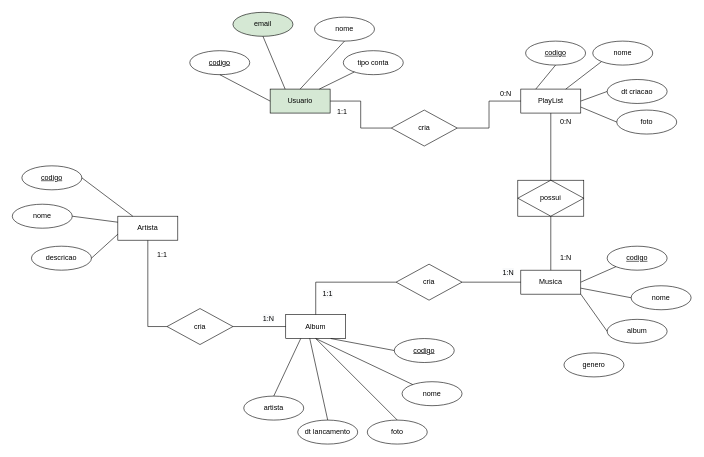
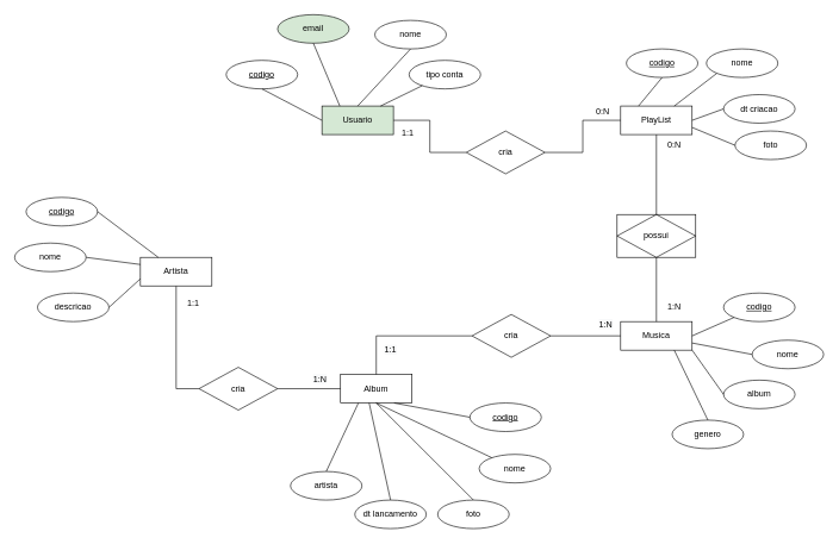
  <mxCell id="0" />
  <mxCell id="1" parent="0" />
  <mxCell id="2" value="Musica" style="whiteSpace=wrap;html=1;align=center;" parent="1" vertex="1"><mxGeometry x="868" y="450" width="100" height="40" as="geometry" /></mxCell>
  <mxCell id="3" value="Album" style="whiteSpace=wrap;html=1;align=center;" parent="1" vertex="1"><mxGeometry x="476" y="524" width="100" height="40" as="geometry" /></mxCell>
  <mxCell id="4" style="edgeStyle=orthogonalEdgeStyle;rounded=0;orthogonalLoop=1;jettySize=auto;html=1;entryX=0.5;entryY=0;entryDx=0;entryDy=0;endArrow=none;endFill=0;" parent="1" source="5" target="27" edge="1"><mxGeometry relative="1" as="geometry"><mxPoint x="918" y="292" as="targetPoint" /></mxGeometry></mxCell>
  <mxCell id="5" value="PlayList" style="whiteSpace=wrap;html=1;align=center;" parent="1" vertex="1"><mxGeometry x="868" y="148" width="100" height="40" as="geometry" /></mxCell>
  <mxCell id="6" style="edgeStyle=orthogonalEdgeStyle;rounded=0;orthogonalLoop=1;jettySize=auto;html=1;entryX=0;entryY=0.5;entryDx=0;entryDy=0;endArrow=none;endFill=0;" parent="1" source="7" target="17" edge="1"><mxGeometry relative="1" as="geometry"><mxPoint x="620" y="168" as="targetPoint" /></mxGeometry></mxCell>
  <mxCell id="7" value="Usuario" style="whiteSpace=wrap;html=1;align=center;fillColor=#d5e8d4;" parent="1" vertex="1"><mxGeometry x="450" y="148" width="100" height="40" as="geometry" /></mxCell>
  <mxCell id="8" value="nome" style="ellipse;whiteSpace=wrap;html=1;align=center;" parent="1" vertex="1"><mxGeometry x="524" y="28" width="100" height="40" as="geometry" /></mxCell>
  <mxCell id="9" value="codigo" style="ellipse;whiteSpace=wrap;html=1;align=center;fontStyle=4;" parent="1" vertex="1"><mxGeometry x="316" y="84" width="100" height="40" as="geometry" /></mxCell>
  <mxCell id="10" value="codigo" style="ellipse;whiteSpace=wrap;html=1;align=center;fontStyle=4;" parent="1" vertex="1"><mxGeometry x="876" y="68" width="100" height="40" as="geometry" /></mxCell>
  <mxCell id="11" value="codigo" style="ellipse;whiteSpace=wrap;html=1;align=center;fontStyle=4;" parent="1" vertex="1"><mxGeometry x="1012" y="410" width="100" height="40" as="geometry" /></mxCell>
  <mxCell id="12" value="" style="endArrow=none;html=1;rounded=0;exitX=0.5;exitY=1;exitDx=0;exitDy=0;entryX=0;entryY=0.5;entryDx=0;entryDy=0;" parent="1" source="9" target="7" edge="1"><mxGeometry relative="1" as="geometry"><mxPoint x="650" y="278" as="sourcePoint" /><mxPoint x="810" y="278" as="targetPoint" /></mxGeometry></mxCell>
  <mxCell id="13" value="" style="endArrow=none;html=1;rounded=0;exitX=0.5;exitY=1;exitDx=0;exitDy=0;entryX=0.5;entryY=0;entryDx=0;entryDy=0;" parent="1" source="8" target="7" edge="1"><mxGeometry relative="1" as="geometry"><mxPoint x="550" y="118" as="sourcePoint" /><mxPoint x="485" y="158" as="targetPoint" /></mxGeometry></mxCell>
  <mxCell id="14" value="" style="endArrow=none;html=1;rounded=0;exitX=0.5;exitY=1;exitDx=0;exitDy=0;entryX=0.25;entryY=0;entryDx=0;entryDy=0;" parent="1" source="10" target="5" edge="1"><mxGeometry relative="1" as="geometry"><mxPoint x="590" y="138" as="sourcePoint" /><mxPoint x="635" y="178" as="targetPoint" /></mxGeometry></mxCell>
  <mxCell id="15" value="" style="endArrow=none;html=1;rounded=0;exitX=0;exitY=1;exitDx=0;exitDy=0;entryX=1;entryY=0.5;entryDx=0;entryDy=0;" parent="1" source="11" target="2" edge="1"><mxGeometry relative="1" as="geometry"><mxPoint x="548" y="300" as="sourcePoint" /><mxPoint x="593" y="340" as="targetPoint" /></mxGeometry></mxCell>
  <mxCell id="16" style="edgeStyle=orthogonalEdgeStyle;rounded=0;orthogonalLoop=1;jettySize=auto;html=1;entryX=0;entryY=0.5;entryDx=0;entryDy=0;endArrow=none;endFill=0;" parent="1" source="17" target="5" edge="1"><mxGeometry relative="1" as="geometry" /></mxCell>
  <mxCell id="17" value="cria" style="shape=rhombus;perimeter=rhombusPerimeter;whiteSpace=wrap;html=1;align=center;" parent="1" vertex="1"><mxGeometry x="652" y="183" width="110" height="60" as="geometry" /></mxCell>
  <mxCell id="18" value="1:1" style="text;strokeColor=none;fillColor=none;spacingLeft=4;spacingRight=4;overflow=hidden;rotatable=0;points=[[0,0.5],[1,0.5]];portConstraint=eastwest;fontSize=12;" parent="1" vertex="1"><mxGeometry x="556" y="172" width="40" height="30" as="geometry" /></mxCell>
  <mxCell id="19" value="0:N" style="text;strokeColor=none;fillColor=none;spacingLeft=4;spacingRight=4;overflow=hidden;rotatable=0;points=[[0,0.5],[1,0.5]];portConstraint=eastwest;fontSize=12;" parent="1" vertex="1"><mxGeometry x="828" y="142" width="40" height="30" as="geometry" /></mxCell>
  <mxCell id="20" value="nome" style="ellipse;whiteSpace=wrap;html=1;align=center;" parent="1" vertex="1"><mxGeometry x="988" y="68" width="100" height="40" as="geometry" /></mxCell>
  <mxCell id="21" value="dt criacao" style="ellipse;whiteSpace=wrap;html=1;align=center;" parent="1" vertex="1"><mxGeometry x="1012" y="132" width="100" height="40" as="geometry" /></mxCell>
  <mxCell id="22" value="" style="endArrow=none;html=1;rounded=0;exitX=0;exitY=1;exitDx=0;exitDy=0;entryX=0.75;entryY=0;entryDx=0;entryDy=0;" parent="1" source="20" target="5" edge="1"><mxGeometry relative="1" as="geometry"><mxPoint x="934" y="116" as="sourcePoint" /><mxPoint x="901" y="156" as="targetPoint" /></mxGeometry></mxCell>
  <mxCell id="23" value="" style="endArrow=none;html=1;rounded=0;exitX=0;exitY=0.5;exitDx=0;exitDy=0;entryX=1;entryY=0.5;entryDx=0;entryDy=0;" parent="1" source="21" target="5" edge="1"><mxGeometry relative="1" as="geometry"><mxPoint x="942" y="124" as="sourcePoint" /><mxPoint x="909" y="164" as="targetPoint" /></mxGeometry></mxCell>
  <mxCell id="24" style="edgeStyle=orthogonalEdgeStyle;rounded=0;orthogonalLoop=1;jettySize=auto;html=1;entryX=0.5;entryY=0;entryDx=0;entryDy=0;endArrow=none;endFill=0;" parent="1" source="27" target="2" edge="1"><mxGeometry relative="1" as="geometry"><mxPoint x="918" y="352" as="sourcePoint" /></mxGeometry></mxCell>
  <mxCell id="25" value="0:N" style="text;strokeColor=none;fillColor=none;spacingLeft=4;spacingRight=4;overflow=hidden;rotatable=0;points=[[0,0.5],[1,0.5]];portConstraint=eastwest;fontSize=12;" parent="1" vertex="1"><mxGeometry x="928" y="188" width="40" height="30" as="geometry" /></mxCell>
  <mxCell id="26" value="1:N" style="text;strokeColor=none;fillColor=none;spacingLeft=4;spacingRight=4;overflow=hidden;rotatable=0;points=[[0,0.5],[1,0.5]];portConstraint=eastwest;fontSize=12;" parent="1" vertex="1"><mxGeometry x="928" y="415" width="40" height="30" as="geometry" /></mxCell>
  <mxCell id="27" value="possui" style="shape=associativeEntity;whiteSpace=wrap;html=1;align=center;" parent="1" vertex="1"><mxGeometry x="863" y="300" width="110" height="60" as="geometry" /></mxCell>
  <mxCell id="28" value="album" style="ellipse;whiteSpace=wrap;html=1;align=center;" parent="1" vertex="1"><mxGeometry x="1012" y="532" width="100" height="40" as="geometry" /></mxCell>
  <mxCell id="29" value="nome" style="ellipse;whiteSpace=wrap;html=1;align=center;" parent="1" vertex="1"><mxGeometry x="1052" y="476" width="100" height="40" as="geometry" /></mxCell>
  <mxCell id="30" value="" style="endArrow=none;html=1;rounded=0;exitX=0;exitY=0.5;exitDx=0;exitDy=0;entryX=1;entryY=0.75;entryDx=0;entryDy=0;" parent="1" source="29" target="2" edge="1"><mxGeometry relative="1" as="geometry"><mxPoint x="1034.645" y="452.142" as="sourcePoint" /><mxPoint x="976" y="478" as="targetPoint" /></mxGeometry></mxCell>
  <mxCell id="31" value="" style="endArrow=none;html=1;rounded=0;exitX=0;exitY=0.5;exitDx=0;exitDy=0;entryX=1;entryY=1;entryDx=0;entryDy=0;" parent="1" source="28" target="2" edge="1"><mxGeometry relative="1" as="geometry"><mxPoint x="1042.645" y="460.142" as="sourcePoint" /><mxPoint x="984" y="486" as="targetPoint" /></mxGeometry></mxCell>
  <mxCell id="32" value="tipo conta" style="ellipse;whiteSpace=wrap;html=1;align=center;" vertex="1" parent="1"><mxGeometry x="572" y="84" width="100" height="40" as="geometry" /></mxCell>
  <mxCell id="33" value="" style="endArrow=none;html=1;rounded=0;" edge="1" parent="1" source="32"><mxGeometry relative="1" as="geometry"><mxPoint x="538" y="76" as="sourcePoint" /><mxPoint x="532" y="148" as="targetPoint" /></mxGeometry></mxCell>
  <mxCell id="34" value="email" style="ellipse;whiteSpace=wrap;html=1;align=center;fillColor=#d5e8d4;" vertex="1" parent="1"><mxGeometry x="388" y="20" width="100" height="40" as="geometry" /></mxCell>
  <mxCell id="35" value="" style="endArrow=none;html=1;rounded=0;exitX=0.5;exitY=1;exitDx=0;exitDy=0;entryX=0.25;entryY=0;entryDx=0;entryDy=0;" edge="1" parent="1" source="34" target="7"><mxGeometry relative="1" as="geometry"><mxPoint x="374" y="132" as="sourcePoint" /><mxPoint x="458" y="176" as="targetPoint" /></mxGeometry></mxCell>
  <mxCell id="36" value="foto" style="ellipse;whiteSpace=wrap;html=1;align=center;" vertex="1" parent="1"><mxGeometry x="1028" y="183" width="100" height="40" as="geometry" /></mxCell>
  <mxCell id="37" value="" style="endArrow=none;html=1;rounded=0;exitX=0;exitY=0.5;exitDx=0;exitDy=0;entryX=1;entryY=0.75;entryDx=0;entryDy=0;" edge="1" parent="1" source="36" target="5"><mxGeometry relative="1" as="geometry"><mxPoint x="1020" y="160" as="sourcePoint" /><mxPoint x="976" y="176" as="targetPoint" /></mxGeometry></mxCell>
  <mxCell id="38" style="edgeStyle=orthogonalEdgeStyle;rounded=0;orthogonalLoop=1;jettySize=auto;html=1;entryX=0;entryY=0.5;entryDx=0;entryDy=0;endArrow=none;endFill=0;" edge="1" parent="1" source="39" target="46"><mxGeometry relative="1" as="geometry" /></mxCell>
  <mxCell id="39" value="Artista" style="whiteSpace=wrap;html=1;align=center;" vertex="1" parent="1"><mxGeometry x="196" y="360" width="100" height="40" as="geometry" /></mxCell>
  <mxCell id="40" value="codigo" style="ellipse;whiteSpace=wrap;html=1;align=center;fontStyle=4;" vertex="1" parent="1"><mxGeometry x="657" y="564" width="100" height="40" as="geometry" /></mxCell>
  <mxCell id="41" value="" style="endArrow=none;html=1;rounded=0;exitX=0;exitY=0.5;exitDx=0;exitDy=0;entryX=0.75;entryY=1;entryDx=0;entryDy=0;" edge="1" parent="1" source="40" target="3"><mxGeometry relative="1" as="geometry"><mxPoint x="948" y="634" as="sourcePoint" /><mxPoint x="904" y="572" as="targetPoint" /></mxGeometry></mxCell>
  <mxCell id="42" style="edgeStyle=orthogonalEdgeStyle;rounded=0;orthogonalLoop=1;jettySize=auto;html=1;endArrow=none;endFill=0;" edge="1" parent="1" source="44" target="3"><mxGeometry relative="1" as="geometry" /></mxCell>
  <mxCell id="43" style="edgeStyle=orthogonalEdgeStyle;rounded=0;orthogonalLoop=1;jettySize=auto;html=1;entryX=0;entryY=0.5;entryDx=0;entryDy=0;endArrow=none;endFill=0;" edge="1" parent="1" source="44" target="2"><mxGeometry relative="1" as="geometry" /></mxCell>
  <mxCell id="44" value="cria" style="shape=rhombus;perimeter=rhombusPerimeter;whiteSpace=wrap;html=1;align=center;" vertex="1" parent="1"><mxGeometry x="660" y="440" width="110" height="60" as="geometry" /></mxCell>
  <mxCell id="45" style="edgeStyle=orthogonalEdgeStyle;rounded=0;orthogonalLoop=1;jettySize=auto;html=1;entryX=0;entryY=0.5;entryDx=0;entryDy=0;endArrow=none;endFill=0;" edge="1" parent="1" source="46" target="3"><mxGeometry relative="1" as="geometry" /></mxCell>
  <mxCell id="46" value="cria" style="shape=rhombus;perimeter=rhombusPerimeter;whiteSpace=wrap;html=1;align=center;" vertex="1" parent="1"><mxGeometry x="278" y="514" width="110" height="60" as="geometry" /></mxCell>
  <mxCell id="47" value="1:1" style="text;strokeColor=none;fillColor=none;spacingLeft=4;spacingRight=4;overflow=hidden;rotatable=0;points=[[0,0.5],[1,0.5]];portConstraint=eastwest;fontSize=12;" vertex="1" parent="1"><mxGeometry x="256" y="410" width="40" height="30" as="geometry" /></mxCell>
  <mxCell id="48" value="&lt;span style=&quot;color: rgb(0, 0, 0); font-family: Helvetica; font-size: 12px; font-style: normal; font-variant-ligatures: normal; font-variant-caps: normal; font-weight: 400; letter-spacing: normal; orphans: 2; text-align: left; text-indent: 0px; text-transform: none; widows: 2; word-spacing: 0px; -webkit-text-stroke-width: 0px; background-color: rgb(248, 249, 250); text-decoration-thickness: initial; text-decoration-style: initial; text-decoration-color: initial; float: none; display: inline !important;&quot;&gt;1:N&lt;/span&gt;" style="text;whiteSpace=wrap;html=1;" vertex="1" parent="1"><mxGeometry x="436" y="517" width="40" height="32" as="geometry" /></mxCell>
  <mxCell id="49" value="&lt;span style=&quot;color: rgb(0, 0, 0); font-family: Helvetica; font-size: 12px; font-style: normal; font-variant-ligatures: normal; font-variant-caps: normal; font-weight: 400; letter-spacing: normal; orphans: 2; text-align: left; text-indent: 0px; text-transform: none; widows: 2; word-spacing: 0px; -webkit-text-stroke-width: 0px; background-color: rgb(248, 249, 250); text-decoration-thickness: initial; text-decoration-style: initial; text-decoration-color: initial; float: none; display: inline !important;&quot;&gt;1:1&lt;/span&gt;" style="text;whiteSpace=wrap;html=1;" vertex="1" parent="1"><mxGeometry x="536" y="476" width="40" height="32" as="geometry" /></mxCell>
  <mxCell id="50" value="&lt;span style=&quot;color: rgb(0, 0, 0); font-family: Helvetica; font-size: 12px; font-style: normal; font-variant-ligatures: normal; font-variant-caps: normal; font-weight: 400; letter-spacing: normal; orphans: 2; text-align: left; text-indent: 0px; text-transform: none; widows: 2; word-spacing: 0px; -webkit-text-stroke-width: 0px; background-color: rgb(248, 249, 250); text-decoration-thickness: initial; text-decoration-style: initial; text-decoration-color: initial; float: none; display: inline !important;&quot;&gt;1:N&lt;/span&gt;" style="text;whiteSpace=wrap;html=1;" vertex="1" parent="1"><mxGeometry x="836" y="440" width="40" height="32" as="geometry" /></mxCell>
  <mxCell id="51" value="nome" style="ellipse;whiteSpace=wrap;html=1;align=center;" vertex="1" parent="1"><mxGeometry x="20" y="340" width="100" height="40" as="geometry" /></mxCell>
  <mxCell id="52" value="descricao" style="ellipse;whiteSpace=wrap;html=1;align=center;" vertex="1" parent="1"><mxGeometry x="52" y="410" width="100" height="40" as="geometry" /></mxCell>
  <mxCell id="53" value="nome" style="ellipse;whiteSpace=wrap;html=1;align=center;" vertex="1" parent="1"><mxGeometry x="670" y="636" width="100" height="40" as="geometry" /></mxCell>
  <mxCell id="54" value="foto" style="ellipse;whiteSpace=wrap;html=1;align=center;" vertex="1" parent="1"><mxGeometry x="612" y="700" width="100" height="40" as="geometry" /></mxCell>
  <mxCell id="55" value="dt lancamento" style="ellipse;whiteSpace=wrap;html=1;align=center;" vertex="1" parent="1"><mxGeometry x="496" y="700" width="100" height="40" as="geometry" /></mxCell>
  <mxCell id="56" value="artista" style="ellipse;whiteSpace=wrap;html=1;align=center;" vertex="1" parent="1"><mxGeometry x="406" y="660" width="100" height="40" as="geometry" /></mxCell>
  <mxCell id="57" value="" style="endArrow=none;html=1;rounded=0;entryX=0.5;entryY=1;entryDx=0;entryDy=0;" edge="1" parent="1" source="53" target="3"><mxGeometry relative="1" as="geometry"><mxPoint x="610.645" y="609.858" as="sourcePoint" /><mxPoint x="559" y="572" as="targetPoint" /></mxGeometry></mxCell>
  <mxCell id="58" value="" style="endArrow=none;html=1;rounded=0;exitX=0.5;exitY=0;exitDx=0;exitDy=0;entryX=0.5;entryY=1;entryDx=0;entryDy=0;" edge="1" parent="1" source="54" target="3"><mxGeometry relative="1" as="geometry"><mxPoint x="618.645" y="617.858" as="sourcePoint" /><mxPoint x="516" y="556" as="targetPoint" /></mxGeometry></mxCell>
  <mxCell id="59" value="" style="endArrow=none;html=1;rounded=0;exitX=0.5;exitY=0;exitDx=0;exitDy=0;entryX=0.4;entryY=0.994;entryDx=0;entryDy=0;entryPerimeter=0;" edge="1" parent="1" source="55" target="3"><mxGeometry relative="1" as="geometry"><mxPoint x="626.645" y="625.858" as="sourcePoint" /><mxPoint x="575" y="588" as="targetPoint" /></mxGeometry></mxCell>
  <mxCell id="60" value="" style="endArrow=none;html=1;rounded=0;exitX=0.5;exitY=0;exitDx=0;exitDy=0;entryX=0.25;entryY=1;entryDx=0;entryDy=0;" edge="1" parent="1" source="56" target="3"><mxGeometry relative="1" as="geometry"><mxPoint x="634.645" y="633.858" as="sourcePoint" /><mxPoint x="583" y="596" as="targetPoint" /></mxGeometry></mxCell>
  <mxCell id="61" value="" style="endArrow=none;html=1;rounded=0;exitX=1;exitY=0.5;exitDx=0;exitDy=0;entryX=0;entryY=0.25;entryDx=0;entryDy=0;" edge="1" parent="1" source="51" target="39"><mxGeometry relative="1" as="geometry"><mxPoint x="464" y="668" as="sourcePoint" /><mxPoint x="509" y="572" as="targetPoint" /></mxGeometry></mxCell>
  <mxCell id="62" value="" style="endArrow=none;html=1;rounded=0;exitX=0;exitY=0.75;exitDx=0;exitDy=0;entryX=1;entryY=0.5;entryDx=0;entryDy=0;" edge="1" parent="1" source="39" target="52"><mxGeometry relative="1" as="geometry"><mxPoint x="472" y="676" as="sourcePoint" /><mxPoint x="517" y="580" as="targetPoint" /></mxGeometry></mxCell>
  <mxCell id="63" value="codigo" style="ellipse;whiteSpace=wrap;html=1;align=center;fontStyle=4;" vertex="1" parent="1"><mxGeometry x="36" y="276" width="100" height="40" as="geometry" /></mxCell>
  <mxCell id="64" value="" style="endArrow=none;html=1;rounded=0;exitX=1;exitY=0.5;exitDx=0;exitDy=0;entryX=0.25;entryY=0;entryDx=0;entryDy=0;" edge="1" parent="1" source="63" target="39"><mxGeometry relative="1" as="geometry"><mxPoint x="476" y="468" as="sourcePoint" /><mxPoint x="636" y="468" as="targetPoint" /></mxGeometry></mxCell>
  <mxCell id="65" value="genero" style="ellipse;whiteSpace=wrap;html=1;align=center;" vertex="1" parent="1"><mxGeometry x="940" y="588" width="100" height="40" as="geometry" /></mxCell>
+ <mxCell id="66" value="" style="endArrow=none;html=1;rounded=0;exitX=0.5;exitY=0;exitDx=0;exitDy=0;entryX=0.75;entryY=1;entryDx=0;entryDy=0;" edge="1" parent="1" source="65" target="2"><mxGeometry relative="1" as="geometry"><mxPoint x="1020" y="560" as="sourcePoint" /><mxPoint x="976" y="498" as="targetPoint" /></mxGeometry></mxCell>
